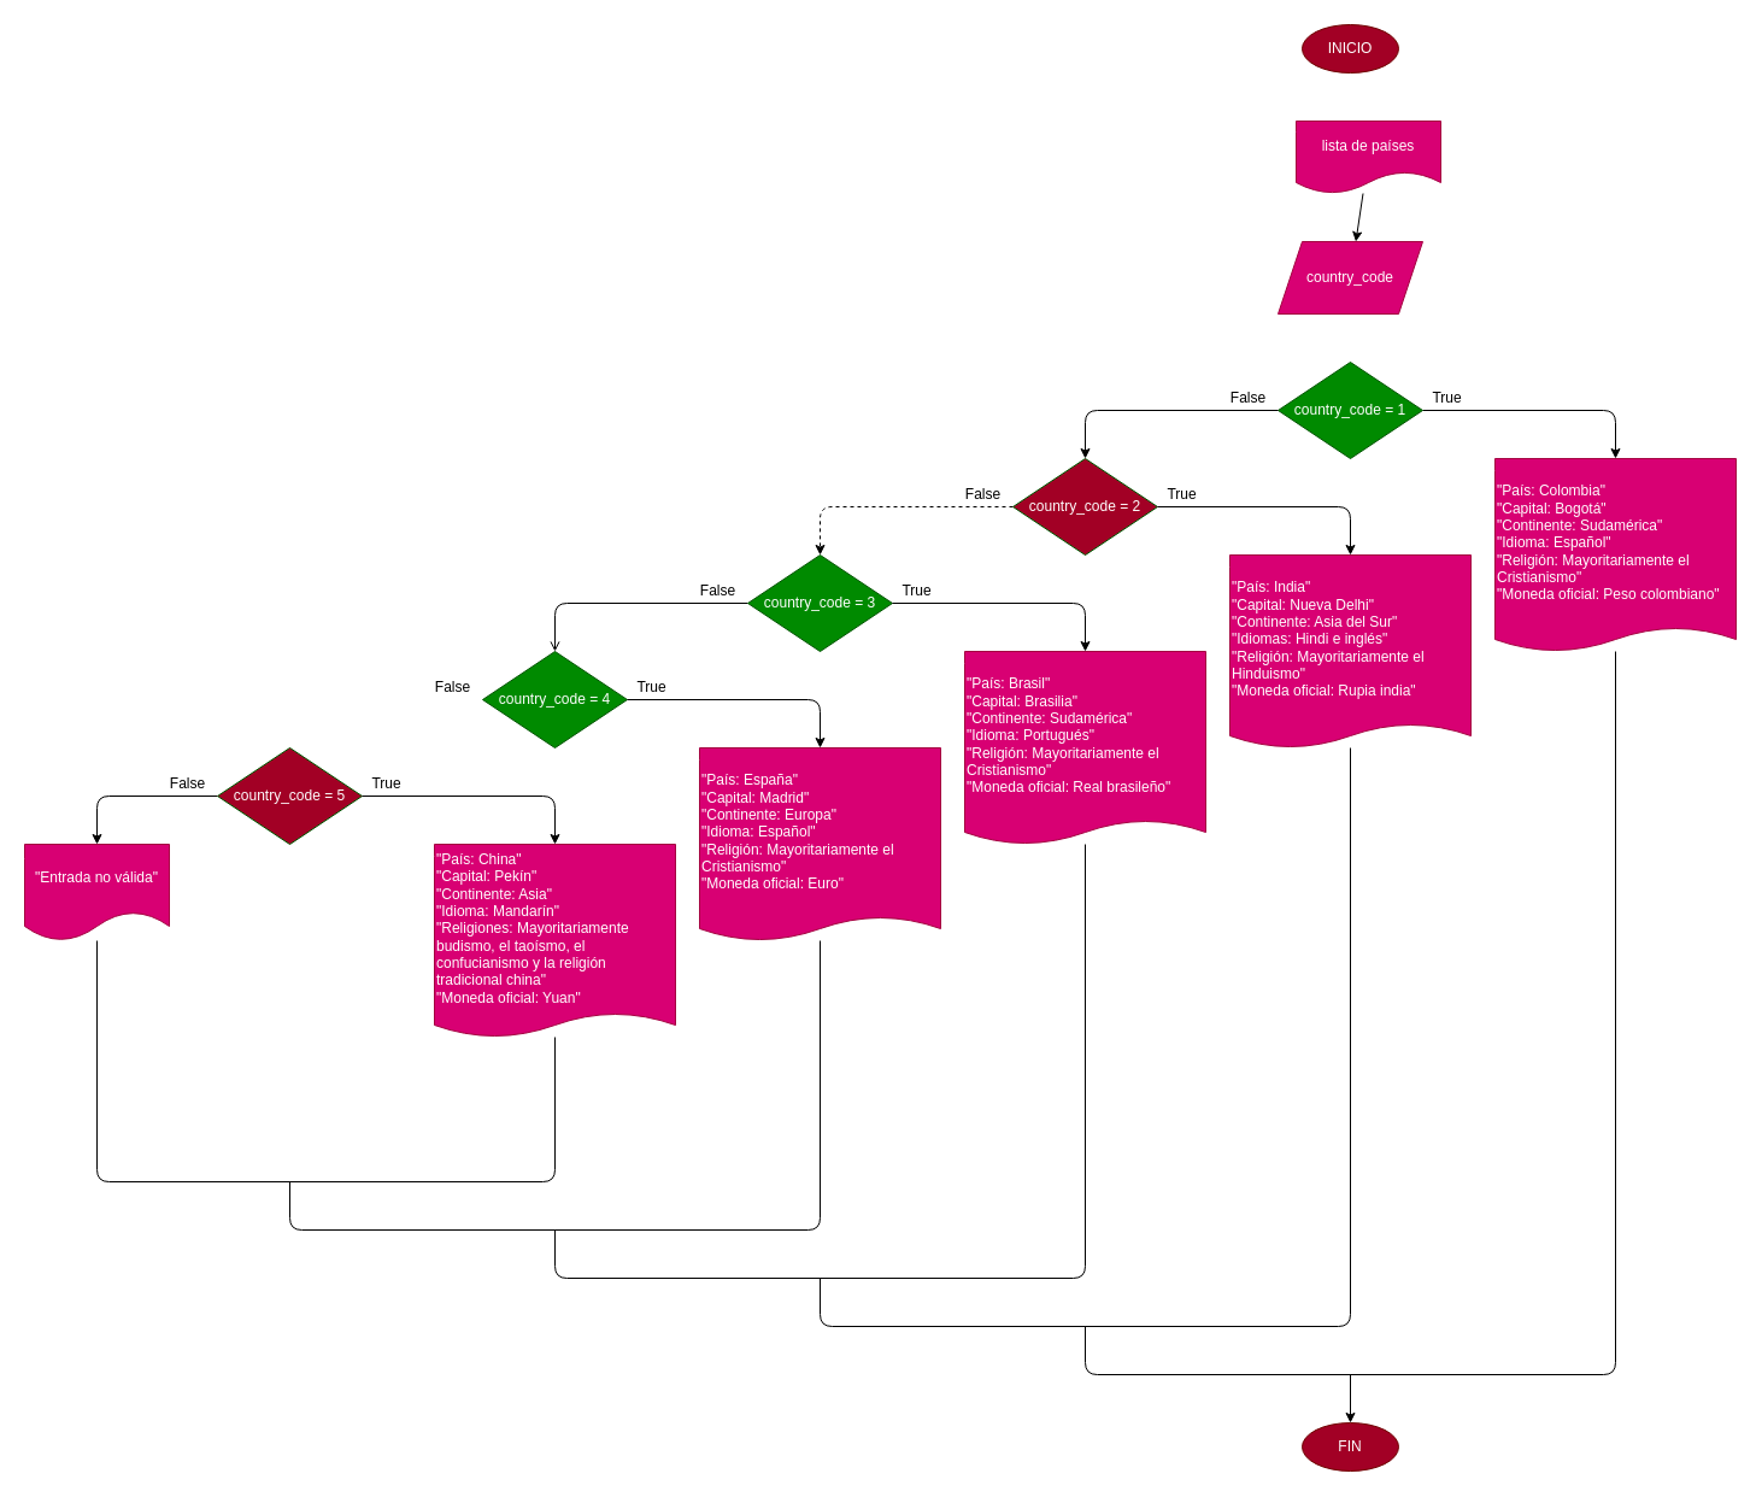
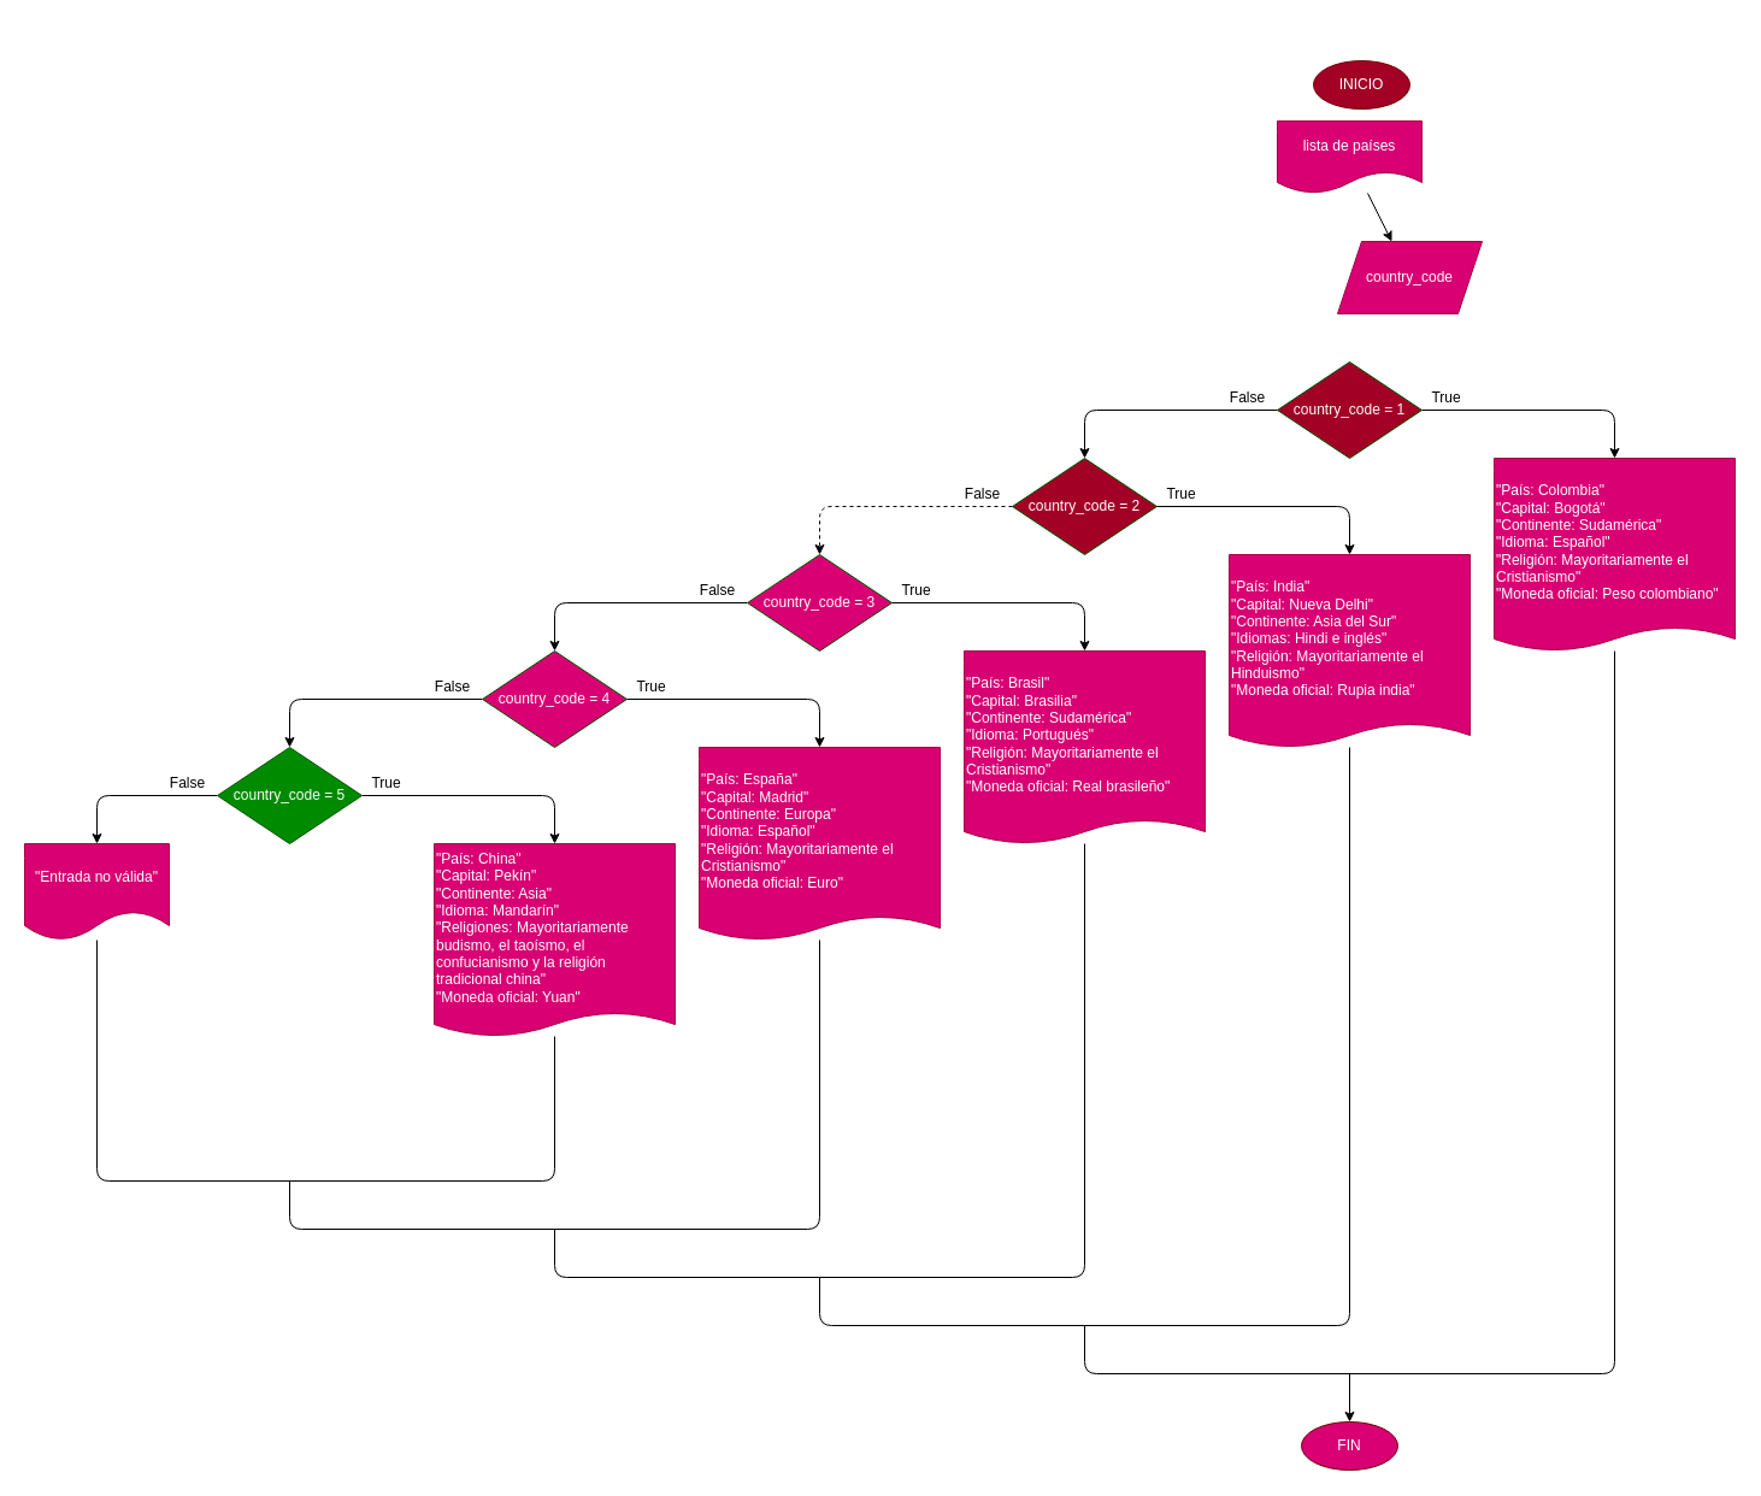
  <mxCell id="0" />
  <mxCell id="1" parent="0" />
- <mxCell id="2" value="INICIO" style="ellipse;whiteSpace=wrap;html=1;fillColor=#a20025;fontColor=#ffffff;strokeColor=#6F0000;" vertex="1" parent="1"><mxGeometry x="1080" y="20" width="80" height="40" as="geometry" /></mxCell>
+ <mxCell id="2" value="INICIO" style="ellipse;whiteSpace=wrap;html=1;fillColor=#a20025;fontColor=#ffffff;strokeColor=#6F0000;" vertex="1" parent="1"><mxGeometry x="1090" y="50" width="80" height="40" as="geometry" /></mxCell>
  <mxCell id="3" value="" style="edgeStyle=none;html=1;" edge="1" parent="1" source="4" target="5"><mxGeometry relative="1" as="geometry" /></mxCell>
- <mxCell id="4" value="lista de países" style="shape=document;whiteSpace=wrap;html=1;boundedLbl=1;fillColor=#d80073;fontColor=#ffffff;strokeColor=#A50040;" vertex="1" parent="1"><mxGeometry x="1075" y="100" width="120" height="60" as="geometry" /></mxCell>
- <mxCell id="5" value="country_code" style="shape=parallelogram;perimeter=parallelogramPerimeter;whiteSpace=wrap;html=1;fixedSize=1;fillColor=#d80073;fontColor=#ffffff;strokeColor=#A50040;" vertex="1" parent="1"><mxGeometry x="1060" y="200" width="120" height="60" as="geometry" /></mxCell>
+ <mxCell id="4" value="lista de países" style="shape=document;whiteSpace=wrap;html=1;boundedLbl=1;fillColor=#d80073;fontColor=#ffffff;strokeColor=#A50040;" vertex="1" parent="1"><mxGeometry x="1060" y="100" width="120" height="60" as="geometry" /></mxCell>
+ <mxCell id="5" value="country_code" style="shape=parallelogram;perimeter=parallelogramPerimeter;whiteSpace=wrap;html=1;fixedSize=1;fillColor=#d80073;fontColor=#ffffff;strokeColor=#A50040;" vertex="1" parent="1"><mxGeometry x="1110" y="200" width="120" height="60" as="geometry" /></mxCell>
  <mxCell id="6" value="" style="edgeStyle=none;html=1;entryX=0.5;entryY=0;entryDx=0;entryDy=0;" edge="1" parent="1" source="7" target="8"><mxGeometry relative="1" as="geometry"><Array as="points"><mxPoint x="1340" y="340" /></Array></mxGeometry></mxCell>
- <mxCell id="7" value="country_code = 1" style="rhombus;whiteSpace=wrap;html=1;fillColor=#008a00;fontColor=#ffffff;strokeColor=#005700;" vertex="1" parent="1"><mxGeometry x="1060" y="300" width="120" height="80" as="geometry" /></mxCell>
+ <mxCell id="7" value="country_code = 1" style="rhombus;whiteSpace=wrap;html=1;fillColor=#a20025;fontColor=#ffffff;strokeColor=#005700;" vertex="1" parent="1"><mxGeometry x="1060" y="300" width="120" height="80" as="geometry" /></mxCell>
  <mxCell id="8" value="&lt;div&gt;&quot;País: Colombia&quot;&lt;/div&gt;&lt;div&gt;&quot;Capital: Bogotá&quot;&lt;/div&gt;&lt;div&gt;&quot;Continente: Sudamérica&quot;&lt;/div&gt;&lt;div&gt;&quot;Idioma: Español&quot;&lt;/div&gt;&lt;div&gt;&quot;Religión: Mayoritariamente el Cristianismo&quot;&lt;/div&gt;&lt;div&gt;&quot;Moneda oficial: Peso colombiano&quot;&lt;/div&gt;" style="shape=document;whiteSpace=wrap;html=1;boundedLbl=1;align=left;size=0.125;fillColor=#d80073;fontColor=#ffffff;strokeColor=#A50040;" vertex="1" parent="1"><mxGeometry x="1240" y="380" width="200" height="160" as="geometry" /></mxCell>
  <mxCell id="9" value="" style="edgeStyle=none;html=1;entryX=0.5;entryY=0;entryDx=0;entryDy=0;exitX=0;exitY=0.5;exitDx=0;exitDy=0;" edge="1" parent="1" source="7"><mxGeometry relative="1" as="geometry"><mxPoint x="740" y="340" as="sourcePoint" /><mxPoint x="900" y="380" as="targetPoint" /><Array as="points"><mxPoint x="900" y="340" /></Array></mxGeometry></mxCell>
  <mxCell id="10" style="edgeStyle=orthogonalEdgeStyle;html=1;exitX=0;exitY=0.5;exitDx=0;exitDy=0;entryX=0.5;entryY=0;entryDx=0;entryDy=0;dashed=1;" edge="1" parent="1" source="11" target="15"><mxGeometry relative="1" as="geometry" /></mxCell>
  <mxCell id="11" value="country_code = 2" style="rhombus;whiteSpace=wrap;html=1;fillColor=#a20025;fontColor=#ffffff;strokeColor=#005700;" vertex="1" parent="1"><mxGeometry y="380" width="120" height="80" as="geometry" x="840" /></mxCell>
  <mxCell id="12" value="" style="edgeStyle=none;html=1;entryX=0.5;entryY=0;entryDx=0;entryDy=0;" edge="1" parent="1" target="13"><mxGeometry relative="1" as="geometry"><mxPoint x="960" y="420" as="sourcePoint" /><Array as="points"><mxPoint x="1120" y="420" /></Array></mxGeometry></mxCell>
  <mxCell id="13" value="&lt;div&gt;&quot;País: India&quot;&lt;/div&gt;&lt;div&gt;&quot;Capital: Nueva Delhi&quot;&lt;/div&gt;&lt;div&gt;&quot;Continente: Asia del Sur&quot;&lt;/div&gt;&lt;div&gt;&quot;Idiomas: Hindi e inglés&quot;&lt;/div&gt;&lt;div&gt;&quot;Religión: Mayoritariamente el Hinduismo&quot;&lt;/div&gt;&lt;div&gt;&quot;Moneda oficial: Rupia india&quot;&lt;/div&gt;" style="shape=document;whiteSpace=wrap;html=1;boundedLbl=1;align=left;size=0.125;fillColor=#d80073;fontColor=#ffffff;strokeColor=#A50040;" vertex="1" parent="1"><mxGeometry x="1020" y="460" width="200" height="160" as="geometry" /></mxCell>
- <mxCell id="14" style="edgeStyle=orthogonalEdgeStyle;html=1;exitX=0;exitY=0.5;exitDx=0;exitDy=0;entryX=0.5;entryY=0;entryDx=0;entryDy=0;endArrow=open;" edge="1" parent="1" source="15" target="19"><mxGeometry relative="1" as="geometry" /></mxCell>
- <mxCell id="15" value="country_code = 3" style="rhombus;whiteSpace=wrap;html=1;fillColor=#008a00;fontColor=#ffffff;strokeColor=#005700;" vertex="1" parent="1"><mxGeometry x="620" y="460" width="120" height="80" as="geometry" /></mxCell>
+ <mxCell id="14" style="edgeStyle=orthogonalEdgeStyle;html=1;exitX=0;exitY=0.5;exitDx=0;exitDy=0;entryX=0.5;entryY=0;entryDx=0;entryDy=0;" edge="1" parent="1" source="15" target="19"><mxGeometry relative="1" as="geometry" /></mxCell>
+ <mxCell id="15" value="country_code = 3" style="rhombus;whiteSpace=wrap;html=1;fillColor=#d80073;fontColor=#ffffff;strokeColor=#005700;" vertex="1" parent="1"><mxGeometry x="620" y="460" width="120" height="80" as="geometry" /></mxCell>
  <mxCell id="16" value="" style="edgeStyle=none;html=1;entryX=0.5;entryY=0;entryDx=0;entryDy=0;exitX=1;exitY=0.5;exitDx=0;exitDy=0;" edge="1" parent="1" target="17" source="15"><mxGeometry relative="1" as="geometry"><mxPoint x="740" y="500" as="sourcePoint" /><Array as="points"><mxPoint x="900" y="500" /></Array></mxGeometry></mxCell>
  <mxCell id="17" value="&lt;div&gt;&quot;País: Brasil&quot;&lt;/div&gt;&lt;div&gt;&quot;Capital: Brasilia&quot;&lt;/div&gt;&lt;div&gt;&quot;Continente: Sudamérica&quot;&lt;/div&gt;&lt;div&gt;&quot;Idioma: Portugués&quot;&lt;/div&gt;&lt;div&gt;&quot;Religión: Mayoritariamente el Cristianismo&quot;&lt;/div&gt;&lt;div&gt;&quot;Moneda oficial: Real brasileño&quot;&lt;/div&gt;" style="shape=document;whiteSpace=wrap;html=1;boundedLbl=1;align=left;size=0.125;fillColor=#d80073;fontColor=#ffffff;strokeColor=#A50040;" vertex="1" parent="1"><mxGeometry x="800" y="540" width="200" height="160" as="geometry" /></mxCell>
- <mxCell id="19" value="country_code = 4" style="rhombus;whiteSpace=wrap;html=1;fillColor=#008a00;fontColor=#ffffff;strokeColor=#005700;" vertex="1" parent="1"><mxGeometry x="400" y="540" width="120" height="80" as="geometry" /></mxCell>
+ <mxCell id="18" style="edgeStyle=orthogonalEdgeStyle;html=1;exitX=0;exitY=0.5;exitDx=0;exitDy=0;entryX=0.5;entryY=0;entryDx=0;entryDy=0;" edge="1" parent="1" source="19" target="23"><mxGeometry relative="1" as="geometry" /></mxCell>
+ <mxCell id="19" value="country_code = 4" style="rhombus;whiteSpace=wrap;html=1;fillColor=#d80073;fontColor=#ffffff;strokeColor=#005700;" vertex="1" parent="1"><mxGeometry x="400" y="540" width="120" height="80" as="geometry" /></mxCell>
  <mxCell id="20" value="" style="edgeStyle=none;html=1;entryX=0.5;entryY=0;entryDx=0;entryDy=0;" edge="1" parent="1" target="21"><mxGeometry relative="1" as="geometry"><mxPoint x="520" y="580" as="sourcePoint" /><Array as="points"><mxPoint x="680" y="580" /></Array></mxGeometry></mxCell>
  <mxCell id="21" value="&lt;div&gt;&quot;País: España&quot;&lt;/div&gt;&lt;div&gt;&quot;Capital: Madrid&quot;&lt;/div&gt;&lt;div&gt;&quot;Continente: Europa&quot;&lt;/div&gt;&lt;div&gt;&quot;Idioma: Español&quot;&lt;/div&gt;&lt;div&gt;&quot;Religión: Mayoritariamente el Cristianismo&quot;&lt;/div&gt;&lt;div&gt;&quot;Moneda oficial: Euro&quot;&lt;/div&gt;" style="shape=document;whiteSpace=wrap;html=1;boundedLbl=1;align=left;size=0.125;fillColor=#d80073;fontColor=#ffffff;strokeColor=#A50040;" vertex="1" parent="1"><mxGeometry x="580" y="620" width="200" height="160" as="geometry" /></mxCell>
  <mxCell id="22" value="" style="edgeStyle=orthogonalEdgeStyle;html=1;entryX=0.5;entryY=0;entryDx=0;entryDy=0;" edge="1" parent="1" source="23" target="26"><mxGeometry relative="1" as="geometry"><Array as="points"><mxPoint x="80" y="660" /></Array></mxGeometry></mxCell>
- <mxCell id="23" value="country_code = 5" style="rhombus;whiteSpace=wrap;html=1;fillColor=#a20025;fontColor=#ffffff;strokeColor=#005700;" vertex="1" parent="1"><mxGeometry x="180" y="620" width="120" height="80" as="geometry" /></mxCell>
+ <mxCell id="23" value="country_code = 5" style="rhombus;whiteSpace=wrap;html=1;fillColor=#008a00;fontColor=#ffffff;strokeColor=#005700;" vertex="1" parent="1"><mxGeometry x="180" y="620" width="120" height="80" as="geometry" /></mxCell>
  <mxCell id="24" value="" style="edgeStyle=none;html=1;entryX=0.5;entryY=0;entryDx=0;entryDy=0;" edge="1" parent="1" target="25"><mxGeometry relative="1" as="geometry"><mxPoint x="300" y="660" as="sourcePoint" /><Array as="points"><mxPoint x="460" y="660" /></Array></mxGeometry></mxCell>
  <mxCell id="25" value="&lt;div&gt;&quot;País: China&quot;&lt;/div&gt;&lt;div&gt;&quot;Capital: Pekín&quot;&lt;/div&gt;&lt;div&gt;&quot;Continente: Asia&quot;&lt;/div&gt;&lt;div&gt;&quot;Idioma: Mandarín&quot;&lt;/div&gt;&lt;div&gt;&quot;Religiones: Mayoritariamente budismo, el taoísmo, el confucianismo y la religión tradicional china&quot;&lt;/div&gt;&lt;div&gt;&quot;Moneda oficial: Yuan&quot;&lt;/div&gt;" style="shape=document;whiteSpace=wrap;html=1;boundedLbl=1;align=left;size=0.125;fillColor=#d80073;fontColor=#ffffff;strokeColor=#A50040;" vertex="1" parent="1"><mxGeometry x="360" y="700" width="200" height="160" as="geometry" /></mxCell>
  <mxCell id="26" value="&quot;Entrada no válida&quot;" style="shape=document;whiteSpace=wrap;html=1;boundedLbl=1;fillColor=#d80073;fontColor=#ffffff;strokeColor=#A50040;" vertex="1" parent="1"><mxGeometry x="20" y="700" width="120" height="80" as="geometry" /></mxCell>
  <mxCell id="27" value="" style="endArrow=none;html=1;" edge="1" parent="1" target="25"><mxGeometry width="50" height="50" relative="1" as="geometry"><mxPoint x="80" y="780" as="sourcePoint" /><mxPoint x="480" y="860" as="targetPoint" /><Array as="points"><mxPoint x="80" y="980" /><mxPoint x="460" y="980" /></Array></mxGeometry></mxCell>
  <mxCell id="28" value="" style="endArrow=none;html=1;" edge="1" parent="1"><mxGeometry width="50" height="50" relative="1" as="geometry"><mxPoint x="240" y="980" as="sourcePoint" /><mxPoint x="680" y="780" as="targetPoint" /><Array as="points"><mxPoint x="240" y="1020" /><mxPoint x="680" y="1020" /></Array></mxGeometry></mxCell>
  <mxCell id="29" value="" style="endArrow=none;html=1;" edge="1" parent="1"><mxGeometry width="50" height="50" relative="1" as="geometry"><mxPoint x="460" y="1020" as="sourcePoint" /><mxPoint x="900" y="700" as="targetPoint" /><Array as="points"><mxPoint x="460" y="1060" /><mxPoint x="900" y="1060" /></Array></mxGeometry></mxCell>
  <mxCell id="30" value="" style="endArrow=none;html=1;" edge="1" parent="1"><mxGeometry width="50" height="50" relative="1" as="geometry"><mxPoint x="680" y="1060" as="sourcePoint" /><mxPoint x="1120" y="620" as="targetPoint" /><Array as="points"><mxPoint x="680" y="1100" /><mxPoint x="1120" y="1100" /></Array></mxGeometry></mxCell>
  <mxCell id="31" value="" style="endArrow=none;html=1;" edge="1" parent="1"><mxGeometry width="50" height="50" relative="1" as="geometry"><mxPoint x="900" y="1100" as="sourcePoint" /><mxPoint x="1340" y="540" as="targetPoint" /><Array as="points"><mxPoint x="900" y="1140" /><mxPoint x="1340" y="1140" /></Array></mxGeometry></mxCell>
- <mxCell id="32" value="FIN" style="ellipse;whiteSpace=wrap;html=1;fillColor=#a20025;fontColor=#ffffff;strokeColor=#6F0000;" vertex="1" parent="1"><mxGeometry x="1080" y="1180" width="80" height="40" as="geometry" /></mxCell>
+ <mxCell id="32" value="FIN" style="ellipse;whiteSpace=wrap;html=1;fillColor=#d80073;fontColor=#ffffff;strokeColor=#6F0000;" vertex="1" parent="1"><mxGeometry x="1080" y="1180" width="80" height="40" as="geometry" /></mxCell>
  <mxCell id="33" value="" style="endArrow=classic;html=1;entryX=0.5;entryY=0;entryDx=0;entryDy=0;" edge="1" parent="1" target="32"><mxGeometry width="50" height="50" relative="1" as="geometry"><mxPoint x="1120" y="1140" as="sourcePoint" /><mxPoint x="1150" y="1270" as="targetPoint" /></mxGeometry></mxCell>
  <mxCell id="34" value="True" style="text;html=1;align=center;verticalAlign=middle;resizable=0;points=[];autosize=1;strokeColor=none;fillColor=none;" vertex="1" parent="1"><mxGeometry x="1180" y="320" width="40" height="20" as="geometry" /></mxCell>
  <mxCell id="35" value="False" style="text;html=1;align=center;verticalAlign=middle;resizable=0;points=[];autosize=1;strokeColor=none;fillColor=none;" vertex="1" parent="1"><mxGeometry x="1010" y="320" width="50" height="20" as="geometry" /></mxCell>
  <mxCell id="36" value="True" style="text;html=1;align=center;verticalAlign=middle;resizable=0;points=[];autosize=1;strokeColor=none;fillColor=none;" vertex="1" parent="1"><mxGeometry x="960" y="400" width="40" height="20" as="geometry" /></mxCell>
  <mxCell id="37" value="False" style="text;html=1;align=center;verticalAlign=middle;resizable=0;points=[];autosize=1;strokeColor=none;fillColor=none;" vertex="1" parent="1"><mxGeometry x="790" y="400" width="50" height="20" as="geometry" /></mxCell>
  <mxCell id="38" value="True" style="text;html=1;align=center;verticalAlign=middle;resizable=0;points=[];autosize=1;strokeColor=none;fillColor=none;rotation=0;" vertex="1" parent="1"><mxGeometry x="740" y="480" width="40" height="20" as="geometry" /></mxCell>
  <mxCell id="39" value="False" style="text;html=1;align=center;verticalAlign=middle;resizable=0;points=[];autosize=1;strokeColor=none;fillColor=none;" vertex="1" parent="1"><mxGeometry x="570" y="480" width="50" height="20" as="geometry" /></mxCell>
  <mxCell id="40" value="True" style="text;html=1;align=center;verticalAlign=middle;resizable=0;points=[];autosize=1;strokeColor=none;fillColor=none;rotation=0;" vertex="1" parent="1"><mxGeometry x="520" y="560" width="40" height="20" as="geometry" /></mxCell>
  <mxCell id="41" value="False" style="text;html=1;align=center;verticalAlign=middle;resizable=0;points=[];autosize=1;strokeColor=none;fillColor=none;" vertex="1" parent="1"><mxGeometry x="350" y="560" width="50" height="20" as="geometry" /></mxCell>
  <mxCell id="42" value="True" style="text;html=1;align=center;verticalAlign=middle;resizable=0;points=[];autosize=1;strokeColor=none;fillColor=none;rotation=0;" vertex="1" parent="1"><mxGeometry x="300" y="640" width="40" height="20" as="geometry" /></mxCell>
  <mxCell id="43" value="False" style="text;html=1;align=center;verticalAlign=middle;resizable=0;points=[];autosize=1;strokeColor=none;fillColor=none;" vertex="1" parent="1"><mxGeometry x="130" y="640" width="50" height="20" as="geometry" /></mxCell>
